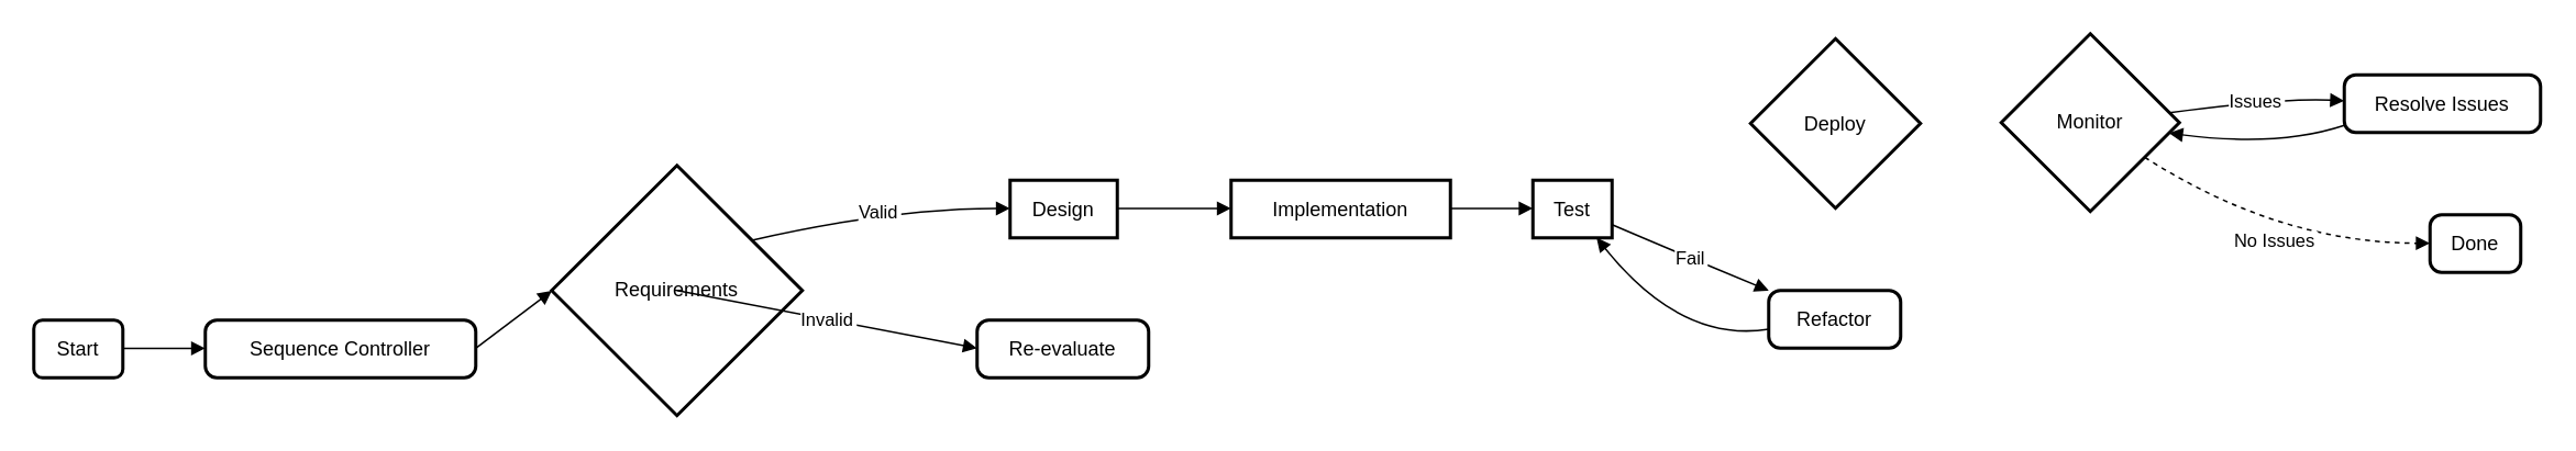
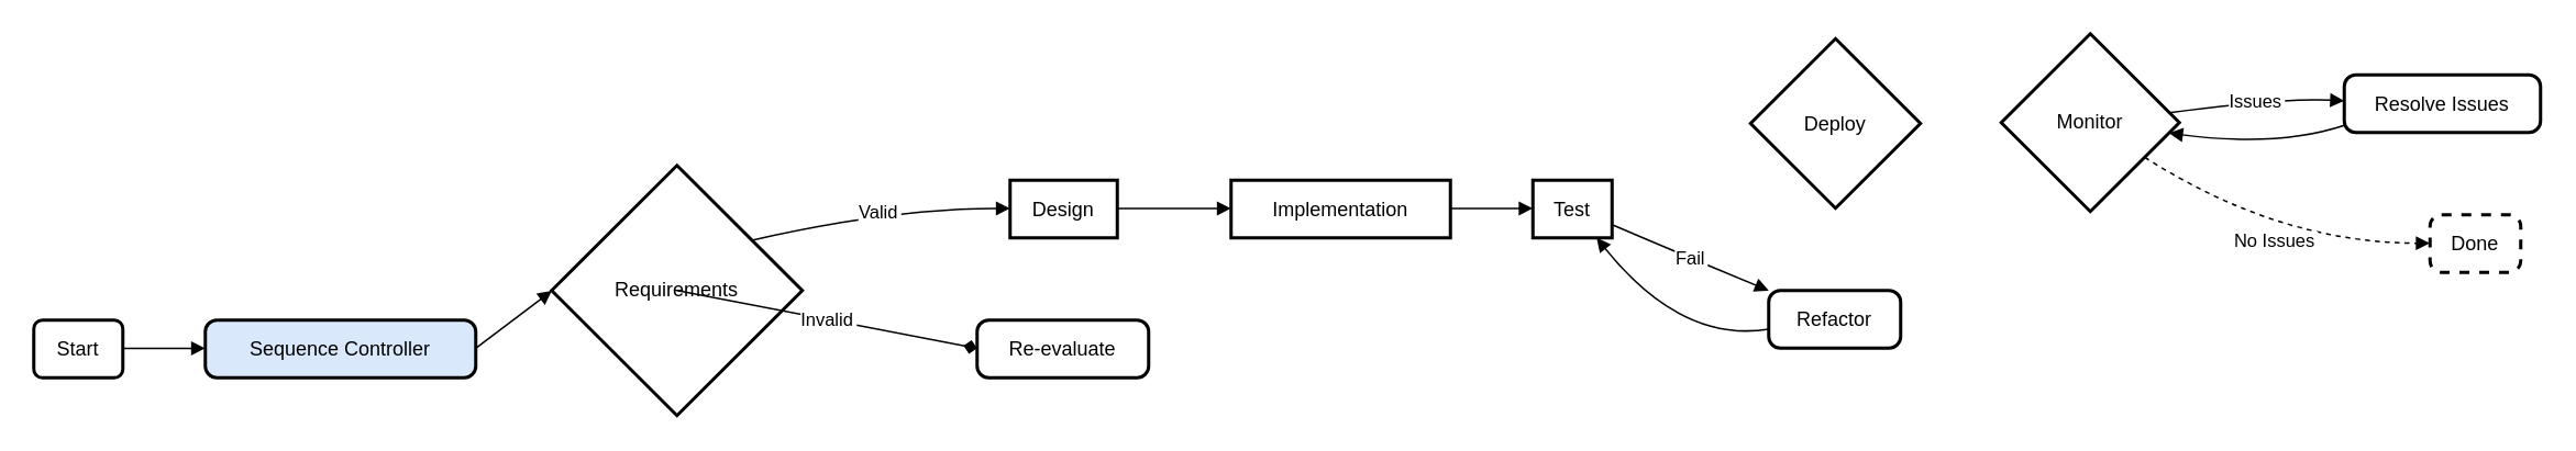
  <mxCell id="0" />
  <mxCell id="1" parent="0" />
  <mxCell id="2" value="Start" style="whiteSpace=wrap;strokeWidth=2;rounded=1;" vertex="1" parent="1"><mxGeometry y="194" width="54" height="35" as="geometry" x="20" /></mxCell>
- <mxCell id="3" value="Sequence Controller" style="rounded=1;absoluteArcSize=1;arcSize=14;whiteSpace=wrap;strokeWidth=2;" vertex="1" parent="1"><mxGeometry x="124" y="194" width="164" height="35" as="geometry" /></mxCell>
+ <mxCell id="3" value="Sequence Controller" style="rounded=1;absoluteArcSize=1;arcSize=14;whiteSpace=wrap;strokeWidth=2;fillColor=#dae8fc;" vertex="1" parent="1"><mxGeometry x="124" y="194" width="164" height="35" as="geometry" /></mxCell>
  <mxCell id="4" value="Requirements" style="rhombus;strokeWidth=2;whiteSpace=wrap;" vertex="1" parent="1"><mxGeometry x="334" y="100" width="152" height="152" as="geometry" /></mxCell>
  <mxCell id="5" value="Design" style="whiteSpace=wrap;strokeWidth=2;" vertex="1" parent="1"><mxGeometry x="612" y="109" width="65" height="35" as="geometry" /></mxCell>
  <mxCell id="6" value="Re-evaluate" style="rounded=1;absoluteArcSize=1;arcSize=14;whiteSpace=wrap;strokeWidth=2;" vertex="1" parent="1"><mxGeometry x="592" y="194" width="104" height="35" as="geometry" /></mxCell>
  <mxCell id="7" value="Implementation" style="whiteSpace=wrap;strokeWidth=2;" vertex="1" parent="1"><mxGeometry x="746" y="109" width="133" height="35" as="geometry" /></mxCell>
  <mxCell id="8" value="Test" style="whiteSpace=wrap;strokeWidth=2;" vertex="1" parent="1"><mxGeometry x="929" y="109" width="48" height="35" as="geometry" /></mxCell>
  <mxCell id="9" value="Deploy" style="rhombus;strokeWidth=2;whiteSpace=wrap;" vertex="1" parent="1"><mxGeometry x="1061" y="23" width="103" height="103" as="geometry" /></mxCell>
  <mxCell id="10" value="Refactor" style="rounded=1;absoluteArcSize=1;arcSize=14;whiteSpace=wrap;strokeWidth=2;" vertex="1" parent="1"><mxGeometry x="1072" y="176" width="80" height="35" as="geometry" /></mxCell>
  <mxCell id="11" value="Monitor" style="rhombus;strokeWidth=2;whiteSpace=wrap;" vertex="1" parent="1"><mxGeometry x="1213" width="108" height="108" as="geometry" y="20" /></mxCell>
  <mxCell id="12" value="Resolve Issues" style="rounded=1;absoluteArcSize=1;arcSize=14;whiteSpace=wrap;strokeWidth=2;" vertex="1" parent="1"><mxGeometry x="1421" y="45" width="119" height="35" as="geometry" /></mxCell>
- <mxCell id="13" value="Done" style="rounded=1;absoluteArcSize=1;arcSize=14;whiteSpace=wrap;strokeWidth=2;" vertex="1" parent="1"><mxGeometry x="1473" y="130" width="55" height="35" as="geometry" /></mxCell>
+ <mxCell id="13" value="Done" style="rounded=1;absoluteArcSize=1;arcSize=14;whiteSpace=wrap;strokeWidth=2;dashed=1;" vertex="1" parent="1"><mxGeometry x="1473" y="130" width="55" height="35" as="geometry" /></mxCell>
  <mxCell id="14" value="" style="curved=1;startArrow=none;endArrow=block;exitX=1.0;exitY=0.489;entryX=0.0;entryY=0.489;" edge="1" parent="1" source="2" target="3"><mxGeometry relative="1" as="geometry"><Array as="points" /></mxGeometry></mxCell>
  <mxCell id="15" value="" style="curved=1;startArrow=none;endArrow=block;exitX=1.003;exitY=0.489;entryX=-0.003;entryY=0.501;" edge="1" parent="1" source="3" target="4"><mxGeometry relative="1" as="geometry"><Array as="points" /></mxGeometry></mxCell>
  <mxCell id="16" value="Valid" style="curved=1;startArrow=none;endArrow=block;exitX=0.998;exitY=0.165;entryX=-0.005;entryY=0.489;" edge="1" parent="1" source="4" target="5"><mxGeometry relative="1" as="geometry"><Array as="points"><mxPoint x="541" y="126" /></Array></mxGeometry></mxCell>
- <mxCell id="17" value="Invalid" style="curved=1;startArrow=none;endArrow=block;exitX=0.998;exitY=0.501;entryX=0.003;entryY=0.489;" edge="1" parent="1" source="4" target="6"><mxGeometry relative="1" as="geometry"><Array as="points" /></mxGeometry></mxCell>
+ <mxCell id="17" value="Invalid" style="curved=1;startArrow=none;endArrow=diamond;exitX=0.998;exitY=0.501;entryX=0.003;entryY=0.489;" edge="1" parent="1" source="4" target="6"><mxGeometry relative="1" as="geometry"><Array as="points" /></mxGeometry></mxCell>
  <mxCell id="18" value="" style="curved=1;startArrow=none;endArrow=block;exitX=1.001;exitY=0.489;entryX=0.004;entryY=0.489;" edge="1" parent="1" source="5" target="7"><mxGeometry relative="1" as="geometry"><Array as="points" /></mxGeometry></mxCell>
  <mxCell id="19" value="" style="curved=1;startArrow=none;endArrow=block;exitX=1.003;exitY=0.489;entryX=0.007;entryY=0.489;" edge="1" parent="1" source="7" target="8"><mxGeometry relative="1" as="geometry"><Array as="points" /></mxGeometry></mxCell>
  <mxCell id="20" value="Fail" style="curved=1;startArrow=none;endArrow=block;exitX=1.005;exitY=0.775;entryX=0.003;entryY=0.004;" edge="1" parent="1" source="8" target="10"><mxGeometry relative="1" as="geometry"><Array as="points"><mxPoint x="1019" y="154" /></Array></mxGeometry></mxCell>
  <mxCell id="21" value="" style="curved=1;startArrow=none;endArrow=block;exitX=0.003;exitY=0.67;entryX=0.798;entryY=0.989;" edge="1" parent="1" source="10" target="8"><mxGeometry relative="1" as="geometry"><Array as="points"><mxPoint x="1019" y="208" /></Array></mxGeometry></mxCell>
  <mxCell id="22" value="Issues" style="curved=1;startArrow=none;endArrow=block;exitX=1.008;exitY=0.436;entryX=-0.002;entryY=0.45;" edge="1" parent="1" source="11" target="12"><mxGeometry relative="1" as="geometry"><Array as="points"><mxPoint x="1381" y="59" /></Array></mxGeometry></mxCell>
  <mxCell id="23" value="" style="curved=1;startArrow=none;endArrow=block;exitX=-0.002;exitY=0.878;entryX=1.008;entryY=0.568;" edge="1" parent="1" source="12" target="11"><mxGeometry relative="1" as="geometry"><Array as="points"><mxPoint x="1381" y="89" /></Array></mxGeometry></mxCell>
  <mxCell id="24" value="No Issues" style="curved=1;startArrow=none;endArrow=block;exitX=1.008;exitY=0.824;entryX=-0.003;entryY=0.494;dashed=1;" edge="1" parent="1" source="11" target="13"><mxGeometry relative="1" as="geometry"><Array as="points"><mxPoint x="1381" y="147" /></Array></mxGeometry></mxCell>
